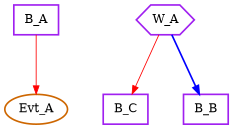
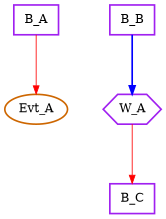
  digraph {
    mindist=1.0
    nodesep=0.6
    rankdir=TB
    ranksep=1.0
    root=Demo
    node [beamproc=beamA bpentry=false bpexit=false color=purple cpu=0 fillcolor=white flags="0x00108007" patentry=false patexit=true pattern=patternA penwidth=2 shape=rectangle style=filled type=block qhi=false qil=false qlo=true]
    edge [color=red style=solid type=defdst]
    Evt_A [beamin=0 beamproc=undefined bpcstart=0 bpid=8 color=darkorange3 evtno=4095 fid=1 flags="0x00002002" gid=5 par="0x0000000000000001" patentry=true patexit=false pattern=A reqnobeam=0 shape=oval sid=2 tef=0 toffs=0 type=tmsg vacc=0 qhi="" qil="" qlo=""]
    B_A [beamproc=undefined pattern=A tperiod=100000000]
    W_A [flags="0x00002006" patentry=true patexit=false prio=0 shape=hexagon toffs=0 tvalid=0 twait=100 type=wait vabs=false qhi="" qil="" qlo=""]
    B_C [tperiod=1000]
    B_B [cpu=1 tperiod=1000]
    B_A -> Evt_A
    W_A -> B_C
-   W_A -> B_B [color=blue style=bold type=target]
+   B_B -> W_A [color=blue style=bold type=target]
  }
